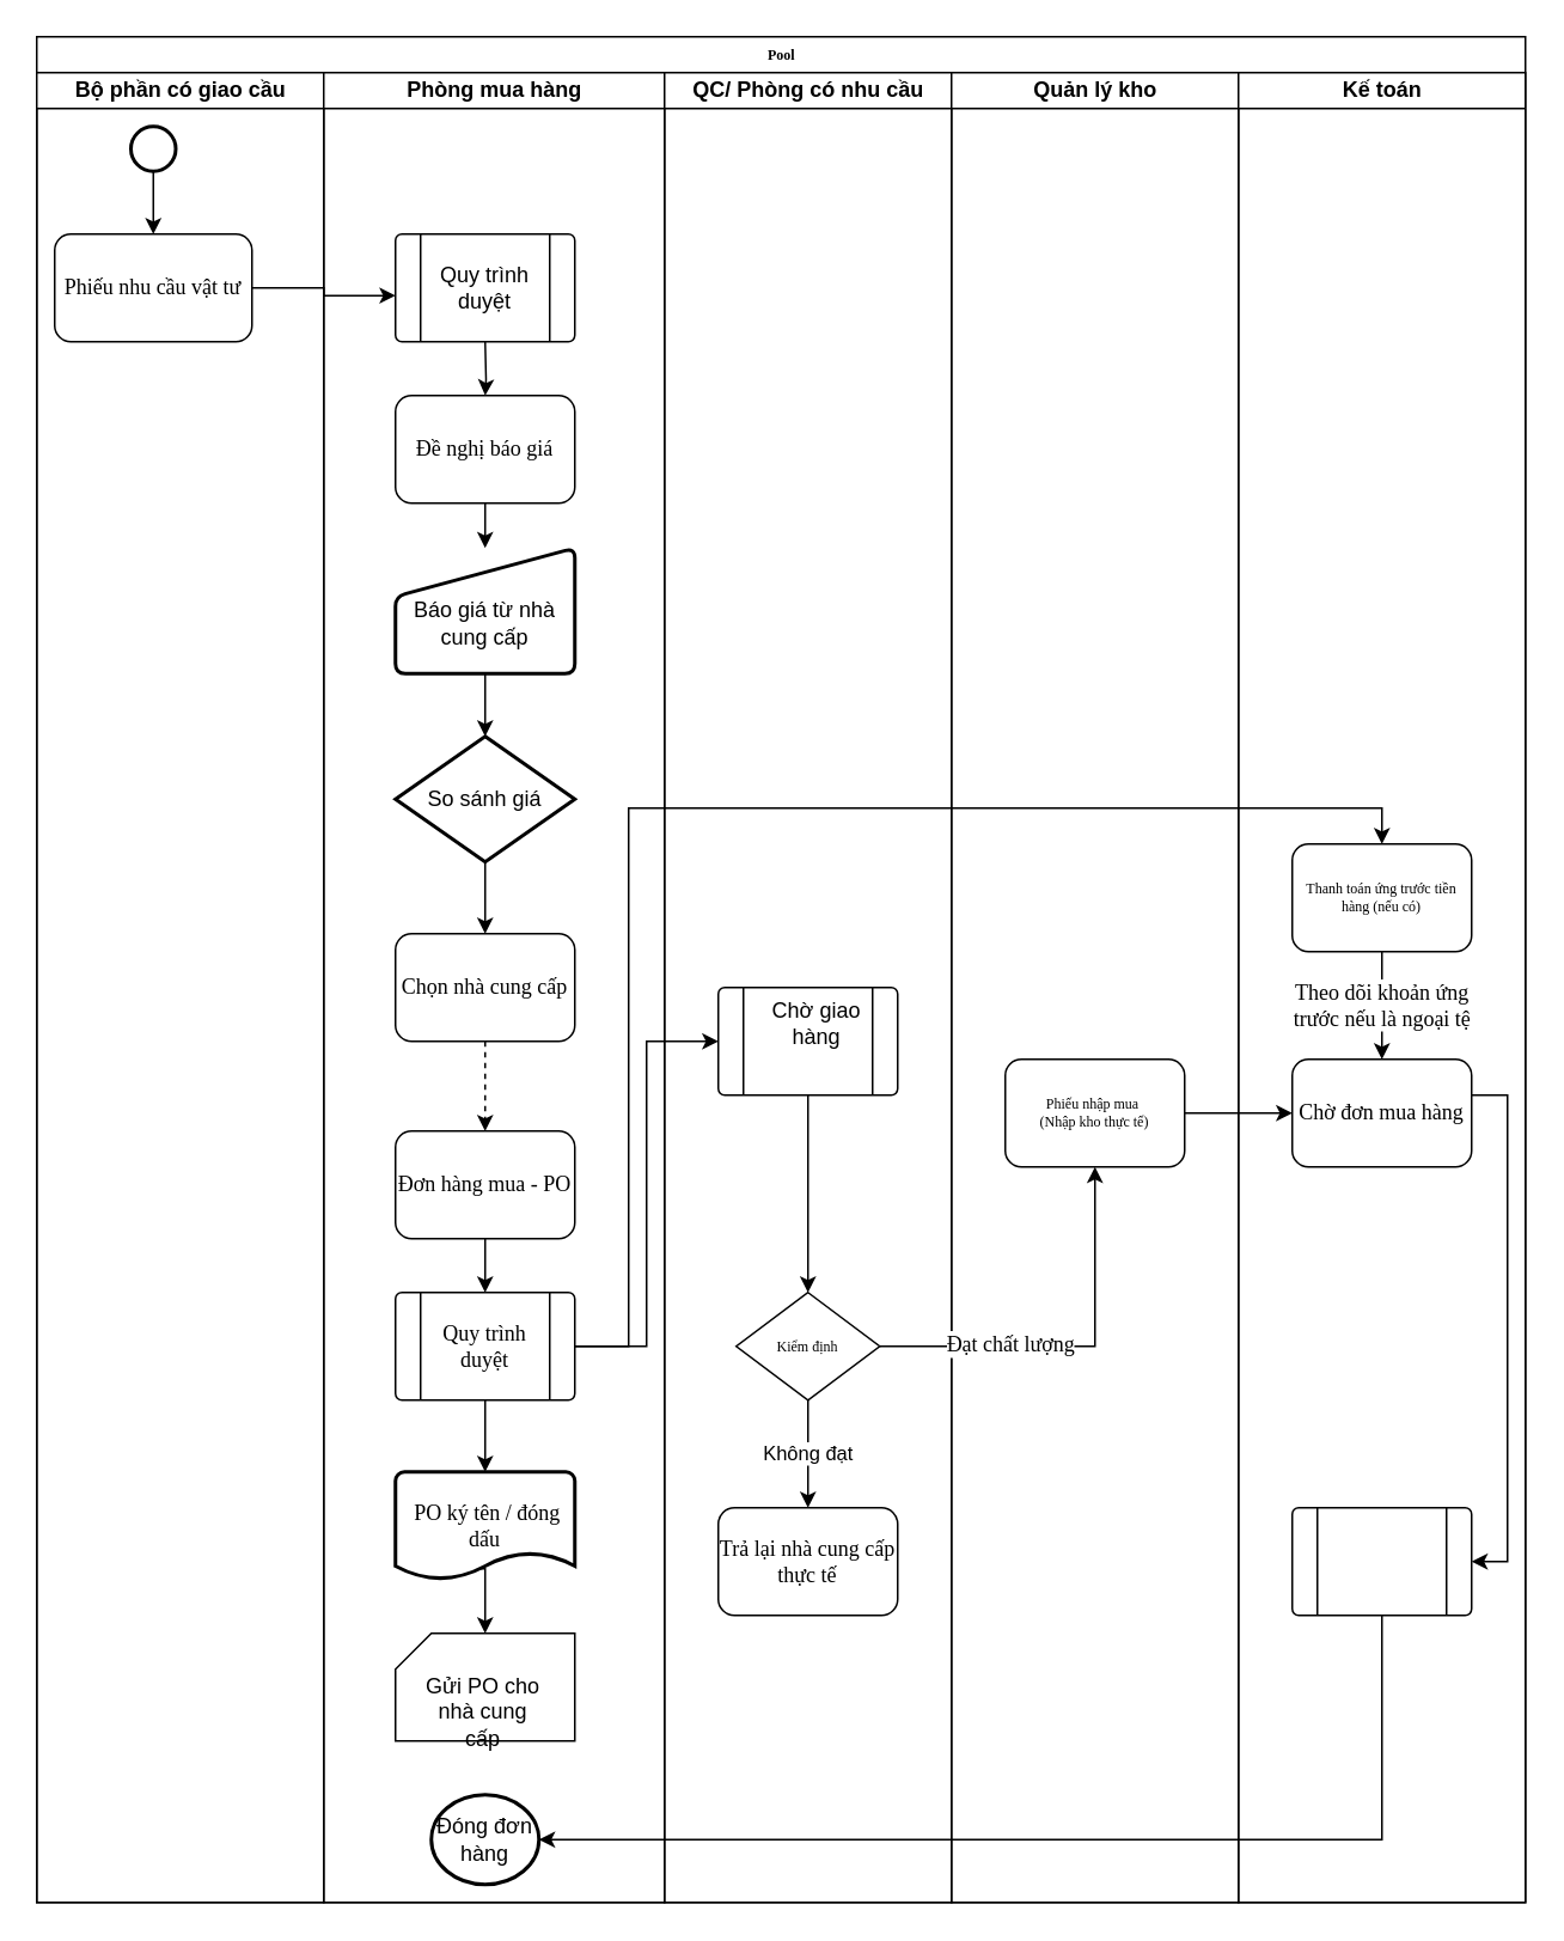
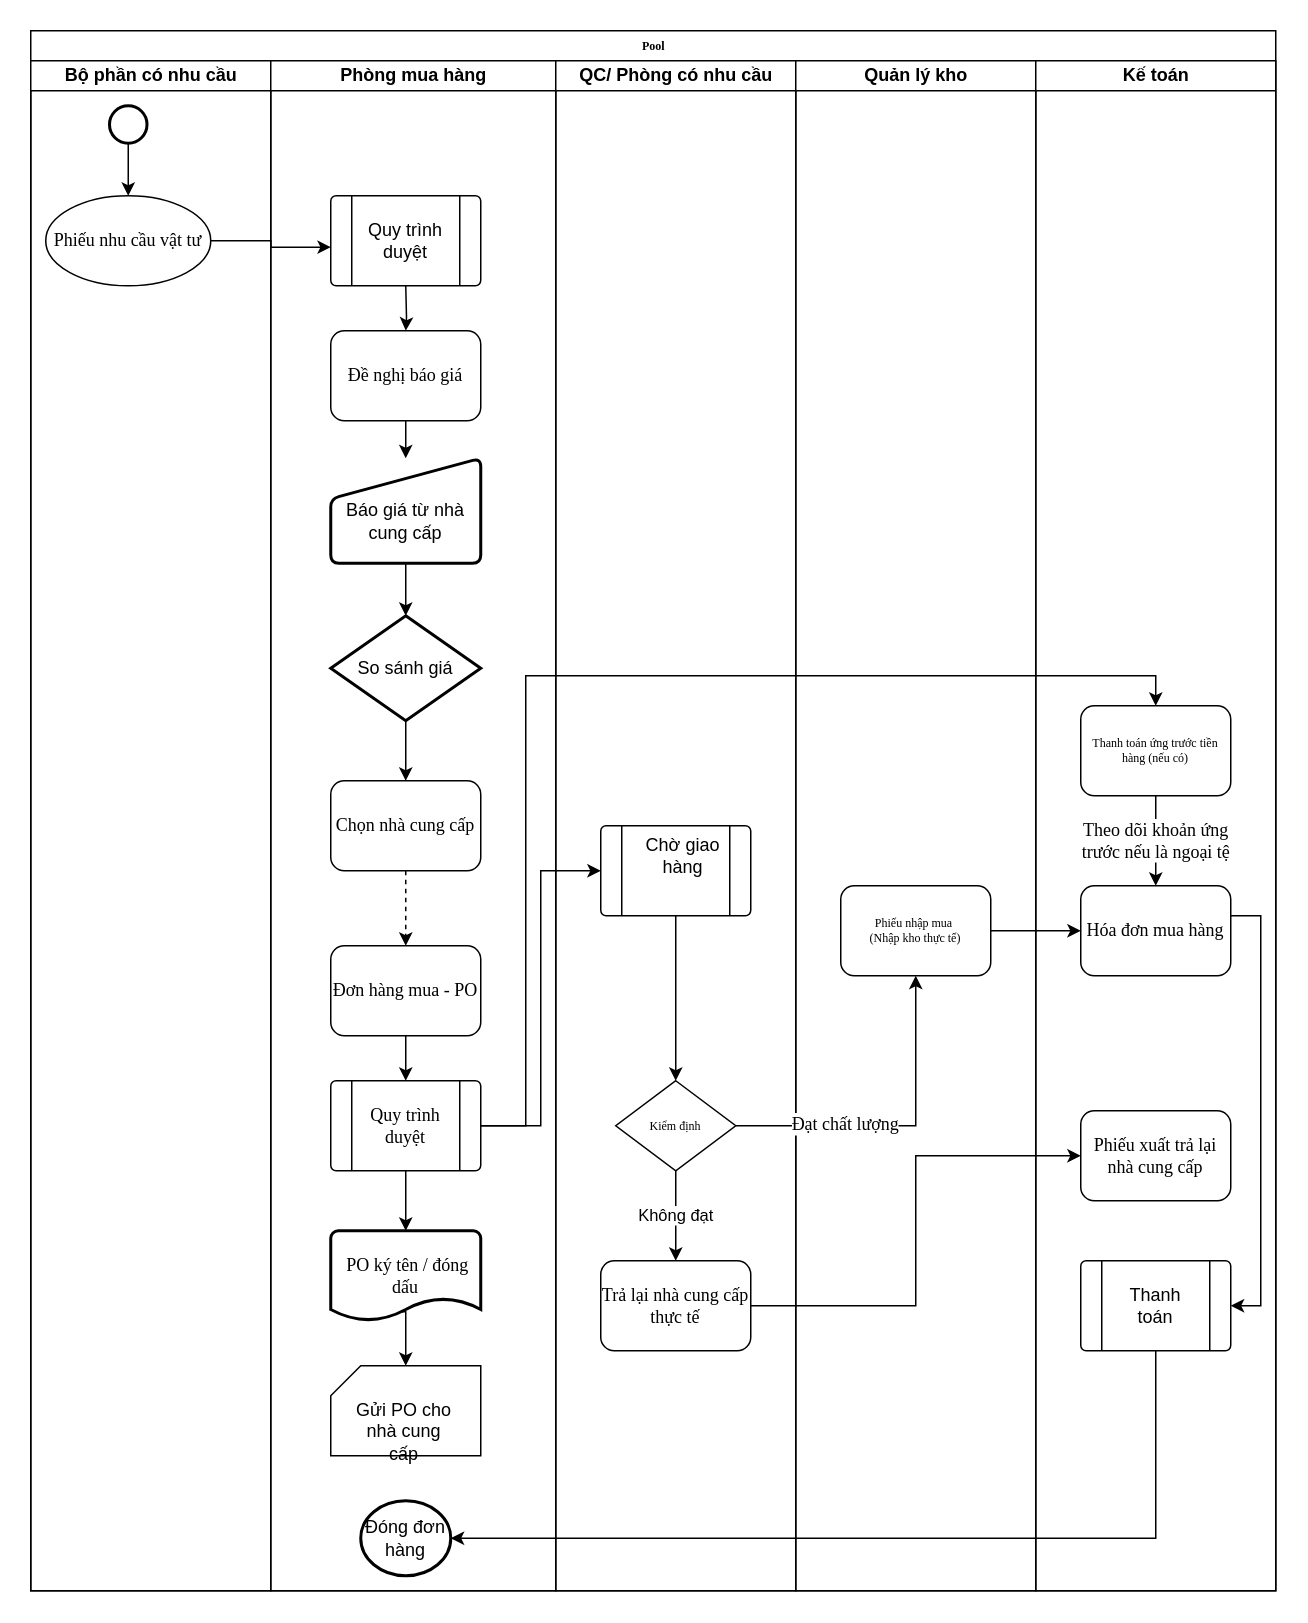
  <mxCell id="0" />
  <mxCell id="1" parent="0" />
  <mxCell id="2" value="Pool" style="swimlane;html=1;childLayout=stackLayout;startSize=20;rounded=0;shadow=0;labelBackgroundColor=none;strokeWidth=1;fontFamily=Verdana;fontSize=8;align=center;" parent="1" vertex="1"><mxGeometry x="20" y="20" width="830" height="1040" as="geometry" /></mxCell>
- <mxCell id="3" value="Bộ phần có giao cầu" style="swimlane;html=1;startSize=20;" parent="2" vertex="1"><mxGeometry y="20" width="160" height="1020" as="geometry" /></mxCell>
- <mxCell id="4" value="&lt;font face=&quot;Times New Roman&quot; style=&quot;font-size: 12px;&quot;&gt;Phiếu nhu cầu vật tư&lt;/font&gt;" style="rounded=1;whiteSpace=wrap;html=1;shadow=0;labelBackgroundColor=none;strokeWidth=1;fontFamily=Verdana;fontSize=8;align=center;" parent="3" vertex="1"><mxGeometry x="10" y="90" width="110" height="60" as="geometry" /></mxCell>
+ <mxCell id="3" value="Bộ phần có nhu cầu" style="swimlane;html=1;startSize=20;" parent="2" vertex="1"><mxGeometry y="20" width="160" height="1020" as="geometry" /></mxCell>
+ <mxCell id="4" value="&lt;font face=&quot;Times New Roman&quot; style=&quot;font-size: 12px;&quot;&gt;Phiếu nhu cầu vật tư&lt;/font&gt;" style="ellipse;whiteSpace=wrap;html=1;shadow=0;labelBackgroundColor=none;strokeWidth=1;fontFamily=Verdana;fontSize=8;align=center;" parent="3" vertex="1"><mxGeometry x="10" y="90" width="110" height="60" as="geometry" /></mxCell>
  <mxCell id="5" style="edgeStyle=orthogonalEdgeStyle;rounded=0;orthogonalLoop=1;jettySize=auto;html=1;" edge="1" parent="3" source="6" target="4"><mxGeometry relative="1" as="geometry" /></mxCell>
  <mxCell id="6" value="" style="strokeWidth=2;html=1;shape=mxgraph.flowchart.start_2;whiteSpace=wrap;" vertex="1" parent="3"><mxGeometry x="52.5" y="30" width="25" height="25" as="geometry" /></mxCell>
  <mxCell id="7" value="Phòng mua hàng" style="swimlane;html=1;startSize=20;" parent="2" vertex="1"><mxGeometry x="160" y="20" width="190" height="1020" as="geometry" /></mxCell>
  <mxCell id="8" style="edgeStyle=orthogonalEdgeStyle;rounded=0;orthogonalLoop=1;jettySize=auto;html=1;entryX=0.5;entryY=0;entryDx=0;entryDy=0;" edge="1" parent="7" source="9" target="21"><mxGeometry relative="1" as="geometry" /></mxCell>
  <mxCell id="9" value="&lt;font face=&quot;Times New Roman&quot; style=&quot;font-size: 12px;&quot;&gt;Đơn hàng mua - PO&lt;/font&gt;" style="rounded=1;whiteSpace=wrap;html=1;shadow=0;labelBackgroundColor=none;strokeWidth=1;fontFamily=Verdana;fontSize=8;align=center;" parent="7" vertex="1"><mxGeometry x="40" y="590" width="100" height="60" as="geometry" /></mxCell>
  <mxCell id="10" style="edgeStyle=orthogonalEdgeStyle;rounded=0;orthogonalLoop=1;jettySize=auto;html=1;fontFamily=Times New Roman;fontSize=12;" edge="1" parent="7" source="11" target="13"><mxGeometry relative="1" as="geometry"><Array as="points"><mxPoint x="90" y="420" /><mxPoint x="90" y="420" /></Array></mxGeometry></mxCell>
  <mxCell id="11" value="So sánh giá" style="strokeWidth=2;html=1;shape=mxgraph.flowchart.decision;whiteSpace=wrap;shadow=0;" vertex="1" parent="7"><mxGeometry x="40" y="370" width="100" height="70" as="geometry" /></mxCell>
  <mxCell id="12" style="edgeStyle=orthogonalEdgeStyle;rounded=0;orthogonalLoop=1;jettySize=auto;html=1;entryX=0.5;entryY=0;entryDx=0;entryDy=0;fontFamily=Times New Roman;fontSize=12;dashed=1;" edge="1" parent="7" source="13" target="9"><mxGeometry relative="1" as="geometry" /></mxCell>
  <mxCell id="13" value="&lt;font face=&quot;Times New Roman&quot; style=&quot;font-size: 12px;&quot;&gt;Chọn nhà cung cấp&lt;/font&gt;" style="rounded=1;whiteSpace=wrap;html=1;shadow=0;labelBackgroundColor=none;strokeWidth=1;fontFamily=Verdana;fontSize=8;align=center;" parent="7" vertex="1"><mxGeometry x="40" y="480" width="100" height="60" as="geometry" /></mxCell>
  <mxCell id="14" style="edgeStyle=orthogonalEdgeStyle;rounded=0;orthogonalLoop=1;jettySize=auto;html=1;fontFamily=Times New Roman;fontSize=12;" edge="1" parent="7" source="15" target="17"><mxGeometry relative="1" as="geometry" /></mxCell>
  <mxCell id="15" value="&lt;font face=&quot;Times New Roman&quot; style=&quot;font-size: 12px;&quot;&gt;Đề nghị báo giá&lt;/font&gt;" style="rounded=1;whiteSpace=wrap;html=1;shadow=0;labelBackgroundColor=none;strokeWidth=1;fontFamily=Verdana;fontSize=8;align=center;" parent="7" vertex="1"><mxGeometry x="40" y="180" width="100" height="60" as="geometry" /></mxCell>
  <mxCell id="16" style="edgeStyle=orthogonalEdgeStyle;rounded=0;orthogonalLoop=1;jettySize=auto;html=1;fontFamily=Times New Roman;fontSize=12;" edge="1" parent="7" source="17" target="11"><mxGeometry relative="1" as="geometry" /></mxCell>
  <mxCell id="17" value="&lt;br&gt;Báo giá từ nhà cung cấp" style="html=1;strokeWidth=2;shape=manualInput;whiteSpace=wrap;rounded=1;size=27;arcSize=11;" vertex="1" parent="7"><mxGeometry x="40" y="265" width="100" height="70" as="geometry" /></mxCell>
  <mxCell id="18" style="edgeStyle=orthogonalEdgeStyle;rounded=0;orthogonalLoop=1;jettySize=auto;html=1;entryX=0.5;entryY=0;entryDx=0;entryDy=0;entryPerimeter=0;fontFamily=Times New Roman;fontSize=12;exitX=0.407;exitY=0.9;exitDx=0;exitDy=0;exitPerimeter=0;" edge="1" parent="7" source="19" target="24"><mxGeometry relative="1" as="geometry" /></mxCell>
  <mxCell id="19" value="&lt;font face=&quot;Times New Roman&quot;&gt;&amp;nbsp;PO ký tên / đóng dấu&lt;/font&gt;" style="strokeWidth=2;html=1;shape=mxgraph.flowchart.document2;whiteSpace=wrap;size=0.25;" vertex="1" parent="7"><mxGeometry x="40" y="780" width="100" height="60" as="geometry" /></mxCell>
  <mxCell id="20" value="" style="group" vertex="1" connectable="0" parent="7"><mxGeometry x="40" y="680" width="100" height="60" as="geometry" /></mxCell>
  <mxCell id="21" value="" style="verticalLabelPosition=bottom;verticalAlign=top;html=1;shape=process;whiteSpace=wrap;rounded=1;size=0.14;arcSize=6;" vertex="1" parent="20"><mxGeometry width="100" height="60" as="geometry" /></mxCell>
  <mxCell id="22" value="&lt;font style=&quot;font-size: 12px;&quot; face=&quot;Times New Roman&quot;&gt;Quy trình duyệt&lt;/font&gt;" style="text;html=1;strokeColor=none;fillColor=none;align=center;verticalAlign=middle;whiteSpace=wrap;rounded=0;" vertex="1" parent="20"><mxGeometry x="20" y="15" width="60" height="30" as="geometry" /></mxCell>
  <mxCell id="23" value="" style="group" vertex="1" connectable="0" parent="7"><mxGeometry x="40" y="870" width="100" height="60" as="geometry" /></mxCell>
  <mxCell id="24" value="" style="verticalLabelPosition=bottom;verticalAlign=top;html=1;shape=card;whiteSpace=wrap;size=20;arcSize=12;" vertex="1" parent="23"><mxGeometry width="100" height="60" as="geometry" /></mxCell>
  <mxCell id="25" value="Gửi PO cho nhà cung cấp" style="text;html=1;strokeColor=none;fillColor=none;align=center;verticalAlign=middle;whiteSpace=wrap;rounded=0;" vertex="1" parent="23"><mxGeometry x="14" y="30" width="70" height="27" as="geometry" /></mxCell>
  <mxCell id="26" value="Đóng đơn hàng" style="strokeWidth=2;html=1;shape=mxgraph.flowchart.start_2;whiteSpace=wrap;" vertex="1" parent="7"><mxGeometry x="60" y="960" width="60" height="50" as="geometry" /></mxCell>
  <mxCell id="27" value="" style="group" vertex="1" connectable="0" parent="7"><mxGeometry x="40" y="90" width="100" height="60" as="geometry" /></mxCell>
  <mxCell id="28" value="" style="verticalLabelPosition=bottom;verticalAlign=top;html=1;shape=process;whiteSpace=wrap;rounded=1;size=0.14;arcSize=6;" vertex="1" parent="27"><mxGeometry width="100" height="60" as="geometry" /></mxCell>
  <mxCell id="29" value="Quy trình duyệt" style="text;html=1;strokeColor=none;fillColor=none;align=center;verticalAlign=middle;whiteSpace=wrap;rounded=0;" vertex="1" parent="27"><mxGeometry x="20" y="15" width="60" height="30" as="geometry" /></mxCell>
  <mxCell id="30" style="edgeStyle=orthogonalEdgeStyle;rounded=0;orthogonalLoop=1;jettySize=auto;html=1;entryX=0.5;entryY=0;entryDx=0;entryDy=0;entryPerimeter=0;fontFamily=Times New Roman;fontSize=12;exitX=0.5;exitY=1;exitDx=0;exitDy=0;" edge="1" parent="7" source="21" target="19"><mxGeometry relative="1" as="geometry"><mxPoint x="90" y="750" as="sourcePoint" /></mxGeometry></mxCell>
  <mxCell id="31" style="edgeStyle=orthogonalEdgeStyle;rounded=0;orthogonalLoop=1;jettySize=auto;html=1;fontFamily=Times New Roman;fontSize=12;" edge="1" parent="7" target="15"><mxGeometry relative="1" as="geometry"><mxPoint x="90" y="150" as="sourcePoint" /></mxGeometry></mxCell>
  <mxCell id="32" value="QC/ Phòng có nhu cầu" style="swimlane;html=1;startSize=20;" parent="2" vertex="1"><mxGeometry x="350" y="20" width="160" height="1020" as="geometry" /></mxCell>
  <mxCell id="33" value="Không đạt" style="edgeStyle=orthogonalEdgeStyle;rounded=0;orthogonalLoop=1;jettySize=auto;html=1;entryX=0.5;entryY=0;entryDx=0;entryDy=0;" edge="1" parent="32" source="34" target="35"><mxGeometry relative="1" as="geometry" /></mxCell>
  <mxCell id="34" value="Kiểm định" style="rhombus;whiteSpace=wrap;html=1;rounded=0;shadow=0;labelBackgroundColor=none;strokeWidth=1;fontFamily=Verdana;fontSize=8;align=center;" parent="32" vertex="1"><mxGeometry x="40" y="680" width="80" height="60" as="geometry" /></mxCell>
  <mxCell id="35" value="&lt;font face=&quot;Times New Roman&quot; style=&quot;font-size: 12px;&quot;&gt;Trả lại nhà cung cấp thực tế&lt;/font&gt;" style="rounded=1;whiteSpace=wrap;html=1;shadow=0;labelBackgroundColor=none;strokeWidth=1;fontFamily=Verdana;fontSize=8;align=center;" vertex="1" parent="32"><mxGeometry x="30" y="800" width="100" height="60" as="geometry" /></mxCell>
  <mxCell id="36" value="" style="group" vertex="1" connectable="0" parent="32"><mxGeometry x="30" y="510" width="100" height="60" as="geometry" /></mxCell>
  <mxCell id="37" value="" style="verticalLabelPosition=bottom;verticalAlign=top;html=1;shape=process;whiteSpace=wrap;rounded=1;size=0.14;arcSize=6;" vertex="1" parent="36"><mxGeometry width="100" height="60" as="geometry" /></mxCell>
  <mxCell id="38" value="Chờ giao hàng" style="text;html=1;strokeColor=none;fillColor=none;align=center;verticalAlign=middle;whiteSpace=wrap;rounded=0;" vertex="1" parent="36"><mxGeometry x="25" y="5" width="60" height="30" as="geometry" /></mxCell>
  <mxCell id="39" style="edgeStyle=orthogonalEdgeStyle;rounded=0;orthogonalLoop=1;jettySize=auto;html=1;entryX=0.5;entryY=0;entryDx=0;entryDy=0;" edge="1" parent="32" source="37" target="34"><mxGeometry relative="1" as="geometry"><Array as="points"><mxPoint x="80" y="640" /><mxPoint x="80" y="640" /></Array></mxGeometry></mxCell>
  <mxCell id="40" value="Quản lý kho" style="swimlane;html=1;startSize=20;" parent="2" vertex="1"><mxGeometry x="510" y="20" width="160" height="1020" as="geometry" /></mxCell>
  <mxCell id="41" value="Phiếu nhập mua&amp;nbsp;&lt;br&gt;(Nhập kho thực tế)" style="rounded=1;whiteSpace=wrap;html=1;shadow=0;labelBackgroundColor=none;strokeWidth=1;fontFamily=Verdana;fontSize=8;align=center;" parent="40" vertex="1"><mxGeometry x="30" y="550" width="100" height="60" as="geometry" /></mxCell>
  <mxCell id="42" value="Kế toán" style="swimlane;html=1;startSize=20;" parent="2" vertex="1"><mxGeometry x="670" y="20" width="160" height="1020" as="geometry" /></mxCell>
  <mxCell id="43" style="edgeStyle=orthogonalEdgeStyle;rounded=0;orthogonalLoop=1;jettySize=auto;html=1;entryX=1;entryY=0.5;entryDx=0;entryDy=0;" edge="1" parent="42" source="44" target="49"><mxGeometry relative="1" as="geometry"><Array as="points"><mxPoint x="150" y="570" /><mxPoint x="150" y="830" /></Array></mxGeometry></mxCell>
- <mxCell id="44" value="&lt;font style=&quot;font-size: 12px;&quot; face=&quot;Times New Roman&quot;&gt;Chờ đơn mua hàng&lt;/font&gt;" style="rounded=1;whiteSpace=wrap;html=1;shadow=0;labelBackgroundColor=none;strokeWidth=1;fontFamily=Verdana;fontSize=8;align=center;" vertex="1" parent="42"><mxGeometry x="30" y="550" width="100" height="60" as="geometry" /></mxCell>
+ <mxCell id="44" value="&lt;font style=&quot;font-size: 12px;&quot; face=&quot;Times New Roman&quot;&gt;Hóa đơn mua hàng&lt;/font&gt;" style="rounded=1;whiteSpace=wrap;html=1;shadow=0;labelBackgroundColor=none;strokeWidth=1;fontFamily=Verdana;fontSize=8;align=center;" vertex="1" parent="42"><mxGeometry x="30" y="550" width="100" height="60" as="geometry" /></mxCell>
+ <mxCell id="45" value="&lt;font style=&quot;font-size: 12px;&quot; face=&quot;Times New Roman&quot;&gt;Phiếu xuất trả lại nhà cung cấp&lt;/font&gt;" style="rounded=1;whiteSpace=wrap;html=1;shadow=0;labelBackgroundColor=none;strokeWidth=1;fontFamily=Verdana;fontSize=8;align=center;" vertex="1" parent="42"><mxGeometry x="30" y="700" width="100" height="60" as="geometry" /></mxCell>
  <mxCell id="46" value="Theo dõi khoản ứng &lt;br&gt;trước nếu là ngoại tệ" style="edgeStyle=orthogonalEdgeStyle;rounded=0;orthogonalLoop=1;jettySize=auto;html=1;exitX=0.5;exitY=1;exitDx=0;exitDy=0;entryX=0.5;entryY=0;entryDx=0;entryDy=0;fontFamily=Times New Roman;fontSize=12;" edge="1" parent="42" source="47" target="44"><mxGeometry relative="1" as="geometry" /></mxCell>
  <mxCell id="47" value="Thanh toán ứng trước tiền hàng (nếu có)" style="rounded=1;whiteSpace=wrap;html=1;shadow=0;labelBackgroundColor=none;strokeWidth=1;fontFamily=Verdana;fontSize=8;align=center;" parent="42" vertex="1"><mxGeometry x="30" y="430" width="100" height="60" as="geometry" /></mxCell>
  <mxCell id="48" value="" style="group" vertex="1" connectable="0" parent="42"><mxGeometry x="30" y="800" width="100" height="60" as="geometry" /></mxCell>
  <mxCell id="49" value="" style="verticalLabelPosition=bottom;verticalAlign=top;html=1;shape=process;whiteSpace=wrap;rounded=1;size=0.14;arcSize=6;" vertex="1" parent="48"><mxGeometry width="100" height="60" as="geometry" /></mxCell>
+ <mxCell id="50" value="Thanh toán" style="text;html=1;strokeColor=none;fillColor=none;align=center;verticalAlign=middle;whiteSpace=wrap;rounded=0;" vertex="1" parent="48"><mxGeometry x="20" y="15" width="60" height="30" as="geometry" /></mxCell>
  <mxCell id="51" style="edgeStyle=orthogonalEdgeStyle;rounded=0;orthogonalLoop=1;jettySize=auto;html=1;" edge="1" parent="2" source="34" target="41"><mxGeometry relative="1" as="geometry" /></mxCell>
  <mxCell id="52" value="Đạt chất lượng" style="edgeLabel;html=1;align=center;verticalAlign=middle;resizable=0;points=[];fontSize=12;fontFamily=Times New Roman;" vertex="1" connectable="0" parent="51"><mxGeometry x="-0.35" y="2" relative="1" as="geometry"><mxPoint as="offset" /></mxGeometry></mxCell>
  <mxCell id="53" style="edgeStyle=orthogonalEdgeStyle;rounded=0;orthogonalLoop=1;jettySize=auto;html=1;entryX=1;entryY=0.5;entryDx=0;entryDy=0;entryPerimeter=0;exitX=0.5;exitY=1;exitDx=0;exitDy=0;" edge="1" parent="2" source="49" target="26"><mxGeometry relative="1" as="geometry"><mxPoint x="920" y="580" as="sourcePoint" /><Array as="points"><mxPoint x="750" y="1005" /></Array></mxGeometry></mxCell>
  <mxCell id="54" style="edgeStyle=orthogonalEdgeStyle;rounded=0;orthogonalLoop=1;jettySize=auto;html=1;entryX=0;entryY=0.5;entryDx=0;entryDy=0;" edge="1" parent="2" source="41" target="44"><mxGeometry relative="1" as="geometry" /></mxCell>
+ <mxCell id="55" style="edgeStyle=orthogonalEdgeStyle;rounded=0;orthogonalLoop=1;jettySize=auto;html=1;entryX=0;entryY=0.5;entryDx=0;entryDy=0;" edge="1" parent="2" source="35" target="45"><mxGeometry relative="1" as="geometry"><mxPoint x="640" y="810" as="targetPoint" /></mxGeometry></mxCell>
  <mxCell id="56" style="edgeStyle=orthogonalEdgeStyle;rounded=0;orthogonalLoop=1;jettySize=auto;html=1;entryX=0.001;entryY=0.571;entryDx=0;entryDy=0;entryPerimeter=0;fontFamily=Times New Roman;fontSize=12;" edge="1" parent="2" source="4" target="28"><mxGeometry relative="1" as="geometry" /></mxCell>
  <mxCell id="57" style="edgeStyle=orthogonalEdgeStyle;rounded=0;orthogonalLoop=1;jettySize=auto;html=1;entryX=0;entryY=0.5;entryDx=0;entryDy=0;fontFamily=Times New Roman;fontSize=12;" edge="1" parent="2" source="21" target="37"><mxGeometry relative="1" as="geometry" /></mxCell>
  <mxCell id="58" style="edgeStyle=orthogonalEdgeStyle;rounded=0;orthogonalLoop=1;jettySize=auto;html=1;exitX=1;exitY=0.5;exitDx=0;exitDy=0;entryX=0.5;entryY=0;entryDx=0;entryDy=0;fontFamily=Times New Roman;fontSize=12;" edge="1" parent="2" source="21" target="47"><mxGeometry relative="1" as="geometry"><Array as="points"><mxPoint x="330" y="730" /><mxPoint x="330" y="430" /><mxPoint x="750" y="430" /></Array></mxGeometry></mxCell>
